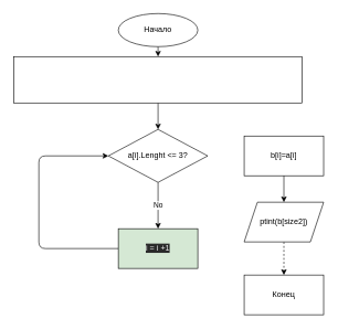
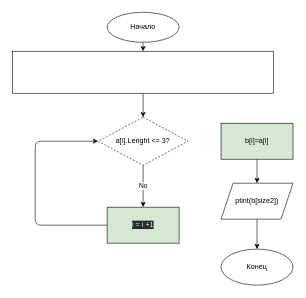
  <mxCell id="0" />
  <mxCell id="1" parent="0" />
  <mxCell id="2" style="edgeStyle=none;html=1;exitX=0.5;exitY=1;exitDx=0;exitDy=0;entryX=0.5;entryY=0;entryDx=0;entryDy=0;" parent="1" source="3" target="5" edge="1"><mxGeometry relative="1" as="geometry" /></mxCell>
  <mxCell id="3" value="Начало" style="ellipse;whiteSpace=wrap;html=1;" parent="1" vertex="1"><mxGeometry x="178" y="20" width="120" height="50" as="geometry" /></mxCell>
  <mxCell id="4" style="edgeStyle=none;html=1;exitX=0.5;exitY=1;exitDx=0;exitDy=0;entryX=0.5;entryY=0;entryDx=0;entryDy=0;" parent="1" source="5" target="7" edge="1"><mxGeometry relative="1" as="geometry" /></mxCell>
  <mxCell id="5" value="&lt;font color=&quot;#ffffff&quot;&gt;size = 5&lt;br&gt;a[&lt;font style=&quot;font-size: 12px&quot;&gt;&quot;hello&quot; , &quot;2&quot;, &quot;world&quot;, &quot;:=)&quot;&lt;/font&gt;&lt;span&gt;]&lt;/span&gt;&lt;br&gt;size2= a.Lenght&lt;br&gt;b[size2]&lt;br&gt;i = 0&lt;/font&gt;" style="rounded=0;whiteSpace=wrap;html=1;" parent="1" vertex="1"><mxGeometry x="20.5" y="85" width="435" height="70" as="geometry" /></mxCell>
  <mxCell id="6" value="No" style="edgeStyle=none;html=1;exitX=0.5;exitY=1;exitDx=0;exitDy=0;entryX=0.5;entryY=0;entryDx=0;entryDy=0;" parent="1" source="7" target="10" edge="1"><mxGeometry relative="1" as="geometry" /></mxCell>
- <mxCell id="7" value="a[i].Lenght &amp;lt;= 3?" style="rhombus;whiteSpace=wrap;html=1;" parent="1" vertex="1"><mxGeometry x="163" y="195" width="150" height="80" as="geometry" /></mxCell>
+ <mxCell id="7" value="a[i].Lenght &amp;lt;= 3?" style="rhombus;whiteSpace=wrap;html=1;dashed=1;" parent="1" vertex="1"><mxGeometry x="163" y="195" width="150" height="80" as="geometry" /></mxCell>
  <mxCell id="8" style="edgeStyle=none;html=1;entryX=0;entryY=0.5;entryDx=0;entryDy=0;exitX=0;exitY=0.5;exitDx=0;exitDy=0;" parent="1" source="10" target="7" edge="1"><mxGeometry relative="1" as="geometry"><mxPoint x="193" y="475" as="sourcePoint" /><Array as="points"><mxPoint x="58" y="375" /><mxPoint x="58" y="235" /></Array></mxGeometry></mxCell>
- <mxCell id="9" value="&lt;span&gt;b[i]=a[i]&lt;/span&gt;" style="rounded=0;whiteSpace=wrap;html=1;" parent="1" vertex="1"><mxGeometry x="368" y="205" width="120" height="60" as="geometry" /></mxCell>
+ <mxCell id="9" value="&lt;span&gt;b[i]=a[i]&lt;/span&gt;" style="rounded=0;whiteSpace=wrap;html=1;fillColor=#d5e8d4;" parent="1" vertex="1"><mxGeometry x="368" y="205" width="120" height="60" as="geometry" /></mxCell>
  <mxCell id="10" value="&#10;&#10;&lt;span style=&quot;color: rgb(240, 240, 240); font-family: helvetica; font-size: 12px; font-style: normal; font-weight: 400; letter-spacing: normal; text-align: center; text-indent: 0px; text-transform: none; word-spacing: 0px; background-color: rgb(42, 42, 42); display: inline; float: none;&quot;&gt;i = i +1&lt;/span&gt;&#10;&#10;" style="rounded=0;whiteSpace=wrap;html=1;fillColor=#d5e8d4;" parent="1" vertex="1"><mxGeometry x="178" y="345" width="120" height="60" as="geometry" /></mxCell>
  <mxCell id="11" style="edgeStyle=none;html=1;exitX=0.5;exitY=1;exitDx=0;exitDy=0;" edge="1" target="13" parent="1"><mxGeometry relative="1" as="geometry"><mxPoint x="428" y="265" as="sourcePoint" /></mxGeometry></mxCell>
- <mxCell id="12" style="edgeStyle=none;html=1;exitX=0.5;exitY=1;exitDx=0;exitDy=0;entryX=0.5;entryY=0;entryDx=0;entryDy=0;dashed=1;" edge="1" source="13" target="14" parent="1"><mxGeometry relative="1" as="geometry" /></mxCell>
+ <mxCell id="12" style="edgeStyle=none;html=1;exitX=0.5;exitY=1;exitDx=0;exitDy=0;entryX=0.5;entryY=0;entryDx=0;entryDy=0;" edge="1" source="13" target="14" parent="1"><mxGeometry relative="1" as="geometry" /></mxCell>
  <mxCell id="13" value="ptint(b[size2])" style="shape=parallelogram;perimeter=parallelogramPerimeter;whiteSpace=wrap;html=1;fixedSize=1;" vertex="1" parent="1"><mxGeometry x="368" y="305" width="120" height="60" as="geometry" /></mxCell>
- <mxCell id="14" value="Конец" style="whiteSpace=wrap;html=1;rounded=0;" vertex="1" parent="1"><mxGeometry x="368" y="415" width="120" height="60" as="geometry" /></mxCell>
+ <mxCell id="14" value="Конец" style="ellipse;whiteSpace=wrap;html=1;" vertex="1" parent="1"><mxGeometry x="368" y="415" width="120" height="60" as="geometry" /></mxCell>
